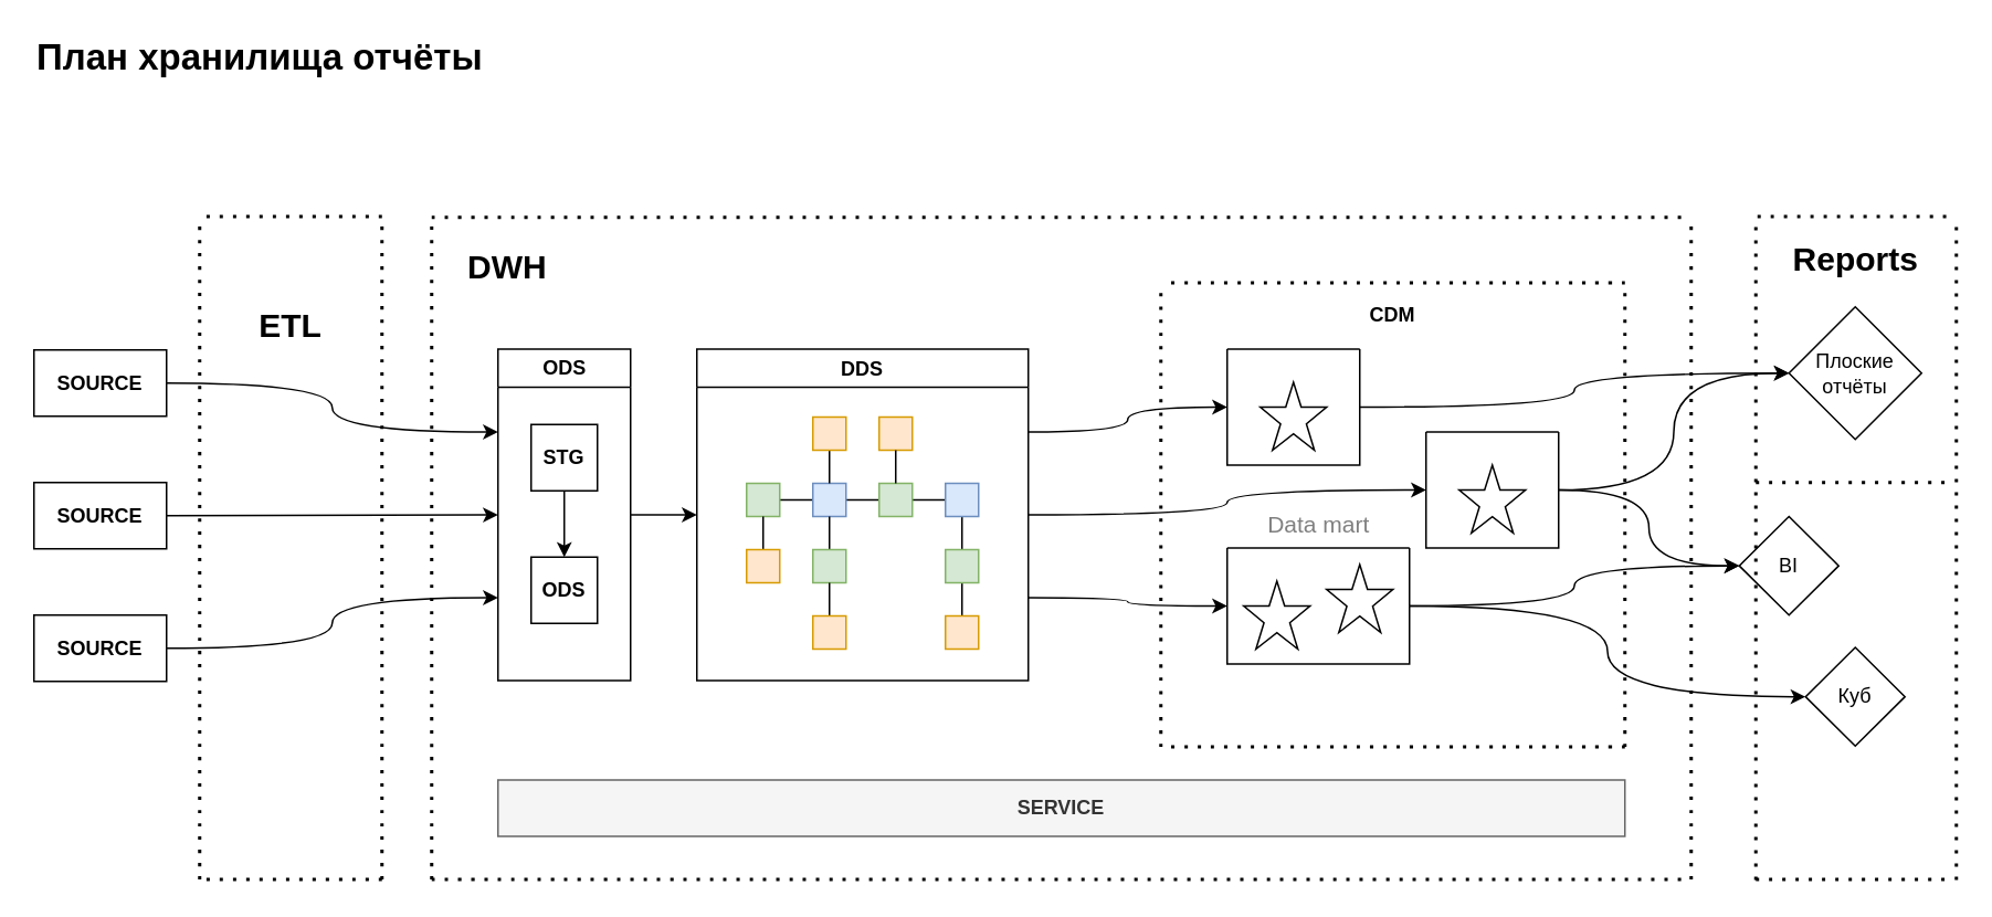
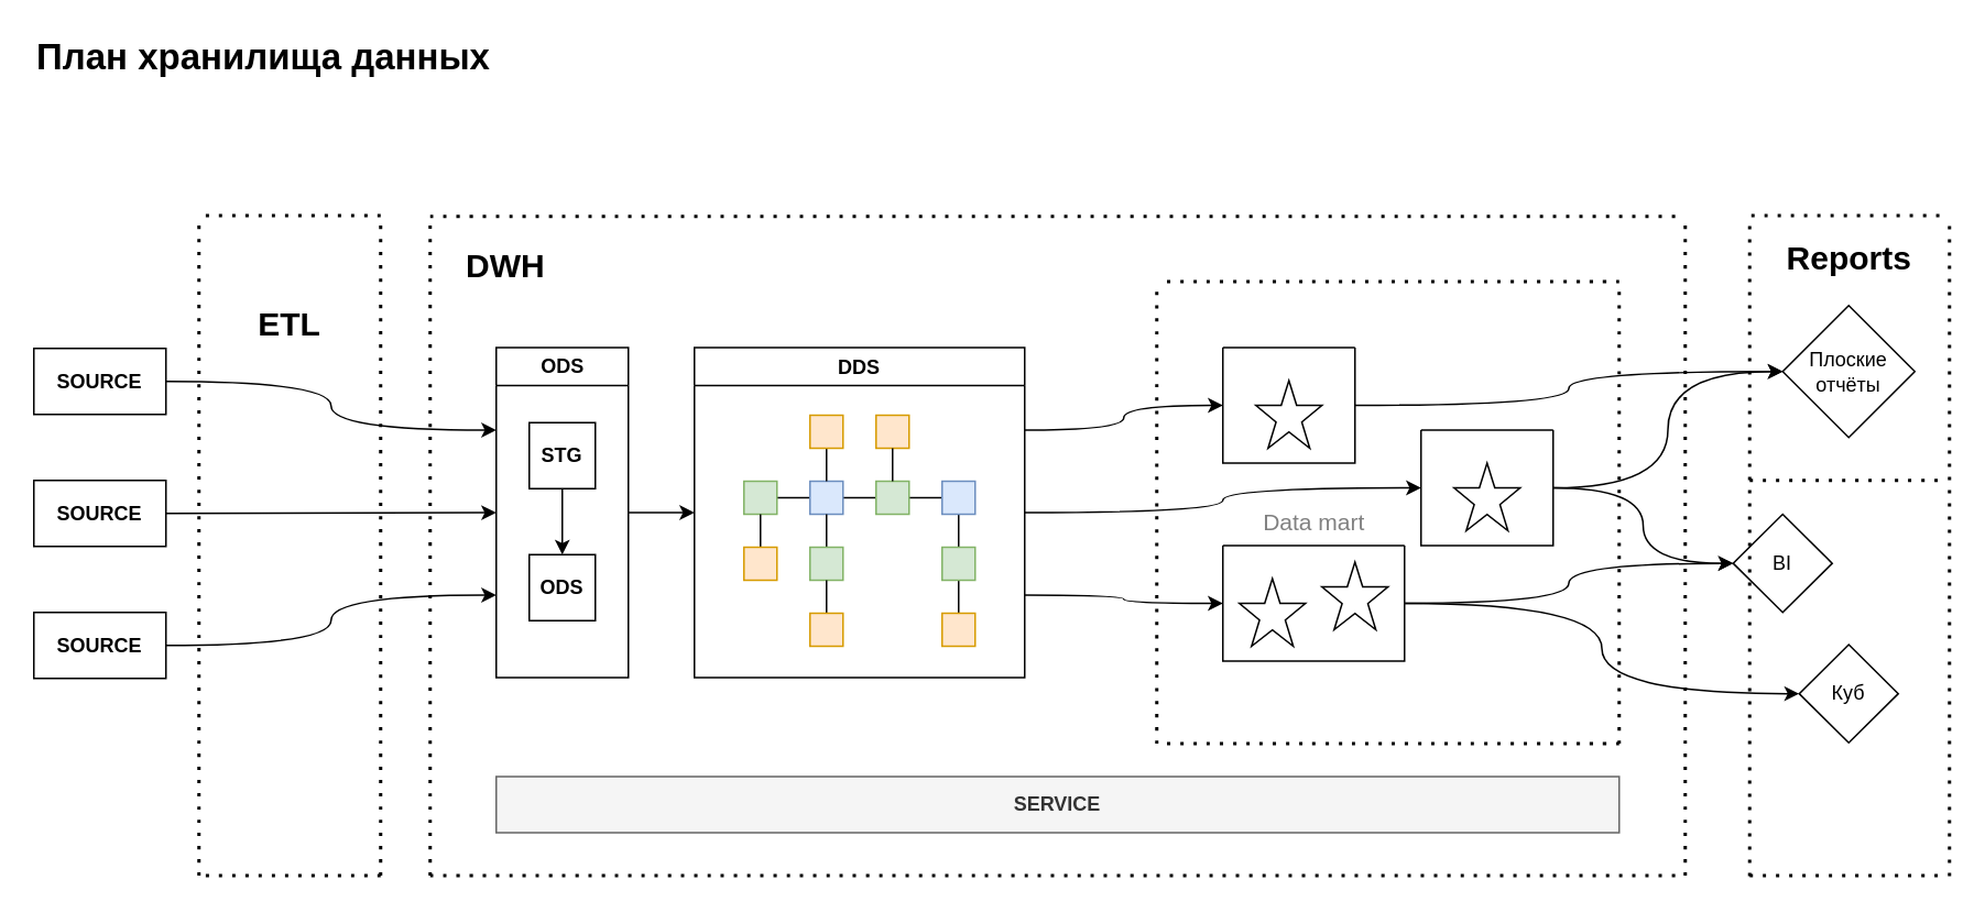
  <mxCell id="0" />
  <mxCell id="1" parent="0" />
  <mxCell id="2" style="edgeStyle=orthogonalEdgeStyle;orthogonalLoop=1;jettySize=auto;html=1;entryX=0;entryY=0.25;entryDx=0;entryDy=0;rounded=0;curved=1;" parent="1" source="3" target="5" edge="1"><mxGeometry relative="1" as="geometry" /></mxCell>
  <mxCell id="3" value="SOURCE" style="whiteSpace=wrap;html=1;fontStyle=1;rounded=0;" parent="1" vertex="1"><mxGeometry x="20" y="210.5" width="80" height="40" as="geometry" /></mxCell>
  <mxCell id="4" style="edgeStyle=orthogonalEdgeStyle;orthogonalLoop=1;jettySize=auto;html=1;entryX=0;entryY=0.5;entryDx=0;entryDy=0;rounded=0;curved=1;" parent="1" source="5" target="16" edge="1"><mxGeometry relative="1" as="geometry" /></mxCell>
  <mxCell id="5" value="ODS" style="swimlane;fontFamily=Helvetica;fontSize=12;fontColor=default;align=center;strokeColor=default;fillColor=default;html=1;" parent="1" vertex="1"><mxGeometry x="300" y="210" width="80" height="200" as="geometry" /></mxCell>
  <mxCell id="6" value="STG" style="rounded=0;whiteSpace=wrap;html=1;fontSize=12;fontColor=#000000;fontStyle=1" parent="5" vertex="1"><mxGeometry x="20" y="45.5" width="40" height="40" as="geometry" /></mxCell>
  <mxCell id="7" value="ODS" style="rounded=0;whiteSpace=wrap;html=1;fontSize=12;fontColor=#000000;fontStyle=1" parent="5" vertex="1"><mxGeometry x="20" y="125.5" width="40" height="40" as="geometry" /></mxCell>
  <mxCell id="8" style="edgeStyle=orthogonalEdgeStyle;curved=1;rounded=0;orthogonalLoop=1;jettySize=auto;html=1;fontSize=12;fontColor=#000000;endArrow=classic;endFill=1;startSize=6;endSize=6;" parent="5" source="6" target="7" edge="1"><mxGeometry relative="1" as="geometry" /></mxCell>
  <mxCell id="9" style="edgeStyle=orthogonalEdgeStyle;orthogonalLoop=1;jettySize=auto;html=1;entryX=0;entryY=0.5;entryDx=0;entryDy=0;rounded=0;curved=1;" parent="1" source="10" target="5" edge="1"><mxGeometry relative="1" as="geometry" /></mxCell>
  <mxCell id="10" value="SOURCE" style="whiteSpace=wrap;html=1;fontStyle=1;rounded=0;" parent="1" vertex="1"><mxGeometry x="20" y="290.5" width="80" height="40" as="geometry" /></mxCell>
  <mxCell id="11" style="edgeStyle=orthogonalEdgeStyle;orthogonalLoop=1;jettySize=auto;html=1;entryX=0;entryY=0.75;entryDx=0;entryDy=0;rounded=0;curved=1;" parent="1" source="12" target="5" edge="1"><mxGeometry relative="1" as="geometry" /></mxCell>
  <mxCell id="12" value="SOURCE" style="whiteSpace=wrap;html=1;fontStyle=1;rounded=0;" parent="1" vertex="1"><mxGeometry x="20" y="370.5" width="80" height="40" as="geometry" /></mxCell>
  <mxCell id="13" style="edgeStyle=orthogonalEdgeStyle;orthogonalLoop=1;jettySize=auto;html=1;exitX=1;exitY=0.25;exitDx=0;exitDy=0;rounded=0;curved=1;" parent="1" source="16" target="39" edge="1"><mxGeometry relative="1" as="geometry" /></mxCell>
  <mxCell id="14" style="edgeStyle=orthogonalEdgeStyle;orthogonalLoop=1;jettySize=auto;html=1;rounded=0;curved=1;" parent="1" source="16" target="43" edge="1"><mxGeometry relative="1" as="geometry" /></mxCell>
  <mxCell id="15" style="edgeStyle=orthogonalEdgeStyle;orthogonalLoop=1;jettySize=auto;html=1;exitX=1;exitY=0.75;exitDx=0;exitDy=0;entryX=0;entryY=0.5;entryDx=0;entryDy=0;rounded=0;curved=1;" parent="1" source="16" target="47" edge="1"><mxGeometry relative="1" as="geometry" /></mxCell>
  <mxCell id="16" value="DDS" style="swimlane;swimlaneFillColor=none;rounded=0;" parent="1" vertex="1"><mxGeometry x="420" y="210" width="200" height="200" as="geometry" /></mxCell>
  <mxCell id="17" style="edgeStyle=orthogonalEdgeStyle;orthogonalLoop=1;jettySize=auto;html=1;entryX=0;entryY=0.5;entryDx=0;entryDy=0;endArrow=none;endFill=0;rounded=0;curved=1;" parent="16" source="18" target="20" edge="1"><mxGeometry relative="1" as="geometry" /></mxCell>
  <mxCell id="18" value="" style="whiteSpace=wrap;html=1;rounded=0;fillColor=#d5e8d4;strokeColor=#82b366;" parent="16" vertex="1"><mxGeometry x="30" y="81" width="20" height="20" as="geometry" /></mxCell>
  <mxCell id="19" style="edgeStyle=orthogonalEdgeStyle;orthogonalLoop=1;jettySize=auto;html=1;entryX=0;entryY=0.5;entryDx=0;entryDy=0;endArrow=none;endFill=0;rounded=0;curved=1;" parent="16" source="20" target="22" edge="1"><mxGeometry relative="1" as="geometry" /></mxCell>
  <mxCell id="20" value="" style="whiteSpace=wrap;html=1;rounded=0;fillColor=#dae8fc;strokeColor=#6c8ebf;" parent="16" vertex="1"><mxGeometry x="70" y="81" width="20" height="20" as="geometry" /></mxCell>
  <mxCell id="21" style="edgeStyle=orthogonalEdgeStyle;orthogonalLoop=1;jettySize=auto;html=1;exitX=1;exitY=0.5;exitDx=0;exitDy=0;entryX=0;entryY=0.5;entryDx=0;entryDy=0;endArrow=none;endFill=0;rounded=0;curved=1;" parent="16" source="22" target="26" edge="1"><mxGeometry relative="1" as="geometry" /></mxCell>
  <mxCell id="22" value="" style="whiteSpace=wrap;html=1;rounded=0;fillColor=#d5e8d4;strokeColor=#82b366;" parent="16" vertex="1"><mxGeometry x="110" y="81" width="20" height="20" as="geometry" /></mxCell>
  <mxCell id="23" value="" style="whiteSpace=wrap;html=1;rounded=0;fillColor=#ffe6cc;strokeColor=#d79b00;" parent="16" vertex="1"><mxGeometry x="110" y="41" width="20" height="20" as="geometry" /></mxCell>
  <mxCell id="24" style="edgeStyle=orthogonalEdgeStyle;orthogonalLoop=1;jettySize=auto;html=1;entryX=0.5;entryY=1;entryDx=0;entryDy=0;endArrow=none;endFill=0;rounded=0;curved=1;" parent="16" source="22" target="23" edge="1"><mxGeometry relative="1" as="geometry" /></mxCell>
  <mxCell id="25" style="edgeStyle=orthogonalEdgeStyle;orthogonalLoop=1;jettySize=auto;html=1;exitX=0.5;exitY=1;exitDx=0;exitDy=0;entryX=0.5;entryY=0;entryDx=0;entryDy=0;endArrow=none;endFill=0;rounded=0;curved=1;" parent="16" source="26" target="32" edge="1"><mxGeometry relative="1" as="geometry" /></mxCell>
  <mxCell id="26" value="" style="whiteSpace=wrap;html=1;rounded=0;fillColor=#dae8fc;strokeColor=#6c8ebf;" parent="16" vertex="1"><mxGeometry x="150" y="81" width="20" height="20" as="geometry" /></mxCell>
  <mxCell id="27" style="edgeStyle=orthogonalEdgeStyle;orthogonalLoop=1;jettySize=auto;html=1;exitX=0.5;exitY=0;exitDx=0;exitDy=0;entryX=0.5;entryY=1;entryDx=0;entryDy=0;endArrow=none;endFill=0;rounded=0;curved=1;" parent="16" source="28" target="20" edge="1"><mxGeometry relative="1" as="geometry" /></mxCell>
  <mxCell id="28" value="" style="whiteSpace=wrap;html=1;rounded=0;fillColor=#d5e8d4;strokeColor=#82b366;" parent="16" vertex="1"><mxGeometry x="70" y="121" width="20" height="20" as="geometry" /></mxCell>
  <mxCell id="29" style="edgeStyle=orthogonalEdgeStyle;orthogonalLoop=1;jettySize=auto;html=1;entryX=0.5;entryY=1;entryDx=0;entryDy=0;endArrow=none;endFill=0;rounded=0;curved=1;" parent="16" source="30" target="18" edge="1"><mxGeometry relative="1" as="geometry" /></mxCell>
  <mxCell id="30" value="" style="whiteSpace=wrap;html=1;rounded=0;fillColor=#ffe6cc;strokeColor=#d79b00;" parent="16" vertex="1"><mxGeometry x="30" y="121" width="20" height="20" as="geometry" /></mxCell>
  <mxCell id="31" style="edgeStyle=orthogonalEdgeStyle;curved=1;rounded=0;orthogonalLoop=1;jettySize=auto;html=1;fontSize=20;fontColor=#808080;endArrow=none;endFill=0;startSize=14;endSize=14;" parent="16" source="32" target="37" edge="1"><mxGeometry relative="1" as="geometry" /></mxCell>
  <mxCell id="32" value="" style="whiteSpace=wrap;html=1;rounded=0;fillColor=#d5e8d4;strokeColor=#82b366;" parent="16" vertex="1"><mxGeometry x="150" y="121" width="20" height="20" as="geometry" /></mxCell>
  <mxCell id="33" style="edgeStyle=orthogonalEdgeStyle;orthogonalLoop=1;jettySize=auto;html=1;exitX=0.5;exitY=0;exitDx=0;exitDy=0;entryX=0.5;entryY=1;entryDx=0;entryDy=0;endArrow=none;endFill=0;rounded=0;curved=1;" parent="16" source="34" target="28" edge="1"><mxGeometry relative="1" as="geometry" /></mxCell>
  <mxCell id="34" value="" style="whiteSpace=wrap;html=1;rounded=0;fillColor=#ffe6cc;strokeColor=#d79b00;" parent="16" vertex="1"><mxGeometry x="70" y="161" width="20" height="20" as="geometry" /></mxCell>
  <mxCell id="35" style="edgeStyle=orthogonalEdgeStyle;curved=1;rounded=0;orthogonalLoop=1;jettySize=auto;html=1;entryX=0.5;entryY=0;entryDx=0;entryDy=0;fontSize=20;fontColor=#808080;endArrow=none;startSize=14;endSize=14;endFill=0;" parent="16" source="36" target="20" edge="1"><mxGeometry relative="1" as="geometry" /></mxCell>
  <mxCell id="36" value="" style="whiteSpace=wrap;html=1;rounded=0;fillColor=#ffe6cc;strokeColor=#d79b00;" parent="16" vertex="1"><mxGeometry x="70" y="41" width="20" height="20" as="geometry" /></mxCell>
  <mxCell id="37" value="" style="whiteSpace=wrap;html=1;rounded=0;fillColor=#ffe6cc;strokeColor=#d79b00;" parent="16" vertex="1"><mxGeometry x="150" y="161" width="20" height="20" as="geometry" /></mxCell>
  <mxCell id="38" style="edgeStyle=orthogonalEdgeStyle;curved=1;rounded=0;orthogonalLoop=1;jettySize=auto;html=1;fontSize=12;fontColor=#000000;endArrow=classic;endFill=1;startSize=6;endSize=6;entryX=0;entryY=0.5;entryDx=0;entryDy=0;" parent="1" source="39" edge="1" target="68"><mxGeometry relative="1" as="geometry"><mxPoint x="1060" y="300" as="targetPoint" /></mxGeometry></mxCell>
  <mxCell id="39" value="" style="swimlane;startSize=0;swimlaneFillColor=none;glass=0;shadow=0;rounded=0;" parent="1" vertex="1"><mxGeometry x="740" y="210" width="80" height="70" as="geometry"><mxRectangle x="760" y="440" width="50" height="40" as="alternateBounds" /></mxGeometry></mxCell>
  <mxCell id="40" value="" style="verticalLabelPosition=bottom;verticalAlign=top;html=1;shape=mxgraph.basic.star;rounded=0;" parent="39" vertex="1"><mxGeometry x="20" y="20" width="40" height="41" as="geometry" /></mxCell>
  <mxCell id="41" style="edgeStyle=orthogonalEdgeStyle;curved=1;rounded=0;orthogonalLoop=1;jettySize=auto;html=1;entryX=0;entryY=0.5;entryDx=0;entryDy=0;" edge="1" parent="1" source="43" target="70"><mxGeometry relative="1" as="geometry" /></mxCell>
  <mxCell id="42" style="edgeStyle=orthogonalEdgeStyle;curved=1;rounded=0;orthogonalLoop=1;jettySize=auto;html=1;entryX=0;entryY=0.5;entryDx=0;entryDy=0;fontSize=20;" edge="1" parent="1" source="43" target="68"><mxGeometry relative="1" as="geometry" /></mxCell>
  <mxCell id="43" value="" style="swimlane;startSize=0;rounded=0;" parent="1" vertex="1"><mxGeometry x="860" y="260" width="80" height="70" as="geometry" /></mxCell>
  <mxCell id="44" value="" style="verticalLabelPosition=bottom;verticalAlign=top;html=1;shape=mxgraph.basic.star;rounded=0;" parent="43" vertex="1"><mxGeometry x="20" y="20" width="40" height="41" as="geometry" /></mxCell>
  <mxCell id="45" style="edgeStyle=orthogonalEdgeStyle;curved=1;rounded=0;orthogonalLoop=1;jettySize=auto;html=1;fontSize=12;fontColor=#000000;endArrow=classic;endFill=1;startSize=6;endSize=6;entryX=0;entryY=0.5;entryDx=0;entryDy=0;" parent="1" source="47" edge="1" target="69"><mxGeometry relative="1" as="geometry"><mxPoint x="1060" y="300" as="targetPoint" /></mxGeometry></mxCell>
  <mxCell id="46" style="edgeStyle=orthogonalEdgeStyle;rounded=0;orthogonalLoop=1;jettySize=auto;html=1;curved=1;" edge="1" parent="1" source="47" target="70"><mxGeometry relative="1" as="geometry" /></mxCell>
  <mxCell id="47" value="" style="swimlane;startSize=0;rounded=0;" parent="1" vertex="1"><mxGeometry x="740" y="330" width="110" height="70" as="geometry" /></mxCell>
  <mxCell id="48" value="" style="verticalLabelPosition=bottom;verticalAlign=top;html=1;shape=mxgraph.basic.star;rounded=0;" parent="47" vertex="1"><mxGeometry x="10" y="20" width="40" height="41" as="geometry" /></mxCell>
  <mxCell id="49" value="" style="verticalLabelPosition=bottom;verticalAlign=top;html=1;shape=mxgraph.basic.star;rounded=0;" parent="47" vertex="1"><mxGeometry x="60" y="10" width="40" height="41" as="geometry" /></mxCell>
  <mxCell id="50" value="&lt;font style=&quot;font-size: 20px;&quot;&gt;DWH&lt;/font&gt;" style="text;html=1;strokeColor=none;fillColor=none;align=left;verticalAlign=middle;whiteSpace=wrap;fontStyle=1;fontSize=16;rounded=0;" parent="1" vertex="1"><mxGeometry x="280" y="150" width="60" height="20" as="geometry" /></mxCell>
- <mxCell id="51" value="CDM" style="text;html=1;strokeColor=none;fillColor=none;align=center;verticalAlign=middle;whiteSpace=wrap;fontStyle=1;rounded=0;" parent="1" vertex="1"><mxGeometry x="770" y="180" width="140" height="20" as="geometry" /></mxCell>
  <mxCell id="52" value="" style="endArrow=none;dashed=1;html=1;dashPattern=1 3;strokeWidth=2;fontSize=12;rounded=0;curved=1;" parent="1" edge="1"><mxGeometry width="50" height="50" relative="1" as="geometry"><mxPoint x="700" y="450" as="sourcePoint" /><mxPoint x="700" y="170" as="targetPoint" /></mxGeometry></mxCell>
  <mxCell id="53" value="" style="endArrow=none;dashed=1;html=1;dashPattern=1 3;strokeWidth=2;fontSize=12;rounded=0;curved=1;" parent="1" edge="1"><mxGeometry width="50" height="50" relative="1" as="geometry"><mxPoint x="980" y="450" as="sourcePoint" /><mxPoint x="980" y="170" as="targetPoint" /></mxGeometry></mxCell>
  <mxCell id="54" value="" style="endArrow=none;dashed=1;html=1;dashPattern=1 3;strokeWidth=2;fontSize=12;rounded=0;curved=1;" parent="1" edge="1"><mxGeometry width="50" height="50" relative="1" as="geometry"><mxPoint x="980" y="170" as="sourcePoint" /><mxPoint x="700" y="170" as="targetPoint" /></mxGeometry></mxCell>
  <mxCell id="55" value="" style="endArrow=none;dashed=1;html=1;dashPattern=1 3;strokeWidth=2;fontSize=12;rounded=0;curved=1;" parent="1" edge="1"><mxGeometry width="50" height="50" relative="1" as="geometry"><mxPoint x="980" y="450" as="sourcePoint" /><mxPoint x="700" y="450" as="targetPoint" /></mxGeometry></mxCell>
  <mxCell id="56" value="" style="endArrow=none;dashed=1;html=1;dashPattern=1 3;strokeWidth=2;fontSize=12;rounded=0;curved=1;" parent="1" edge="1"><mxGeometry width="50" height="50" relative="1" as="geometry"><mxPoint x="120" y="530" as="sourcePoint" /><mxPoint x="120" y="130" as="targetPoint" /></mxGeometry></mxCell>
  <mxCell id="57" value="" style="endArrow=none;dashed=1;html=1;dashPattern=1 3;strokeWidth=2;fontSize=12;rounded=0;curved=1;" parent="1" edge="1"><mxGeometry width="50" height="50" relative="1" as="geometry"><mxPoint x="230" y="530" as="sourcePoint" /><mxPoint x="230" y="130" as="targetPoint" /></mxGeometry></mxCell>
  <mxCell id="58" value="" style="endArrow=none;dashed=1;html=1;dashPattern=1 3;strokeWidth=2;fontSize=12;rounded=0;curved=1;" parent="1" edge="1"><mxGeometry width="50" height="50" relative="1" as="geometry"><mxPoint x="230" y="130" as="sourcePoint" /><mxPoint x="120" y="130" as="targetPoint" /></mxGeometry></mxCell>
  <mxCell id="59" value="" style="endArrow=none;dashed=1;html=1;dashPattern=1 3;strokeWidth=2;fontSize=12;rounded=0;curved=1;" parent="1" edge="1"><mxGeometry width="50" height="50" relative="1" as="geometry"><mxPoint x="230" y="530" as="sourcePoint" /><mxPoint x="120" y="530" as="targetPoint" /></mxGeometry></mxCell>
  <mxCell id="60" value="ETL" style="text;html=1;strokeColor=none;fillColor=none;align=center;verticalAlign=middle;whiteSpace=wrap;fontSize=20;fontStyle=1;rounded=0;" parent="1" vertex="1"><mxGeometry x="130" y="184.5" width="90" height="20" as="geometry" /></mxCell>
  <mxCell id="61" value="" style="endArrow=none;dashed=1;html=1;dashPattern=1 3;strokeWidth=2;rounded=0;curved=1;" parent="1" edge="1"><mxGeometry width="50" height="50" relative="1" as="geometry"><mxPoint x="260" y="130.5" as="sourcePoint" /><mxPoint x="1020" y="130.5" as="targetPoint" /></mxGeometry></mxCell>
  <mxCell id="62" value="" style="endArrow=none;dashed=1;html=1;dashPattern=1 3;strokeWidth=2;rounded=0;curved=1;" parent="1" edge="1"><mxGeometry width="50" height="50" relative="1" as="geometry"><mxPoint x="260" y="530" as="sourcePoint" /><mxPoint x="1020" y="530" as="targetPoint" /></mxGeometry></mxCell>
  <mxCell id="63" value="" style="endArrow=none;dashed=1;html=1;dashPattern=1 3;strokeWidth=2;rounded=0;curved=1;" parent="1" edge="1"><mxGeometry width="50" height="50" relative="1" as="geometry"><mxPoint x="260" y="530" as="sourcePoint" /><mxPoint x="260" y="130.5" as="targetPoint" /></mxGeometry></mxCell>
  <mxCell id="64" value="" style="endArrow=none;dashed=1;html=1;dashPattern=1 3;strokeWidth=2;rounded=0;curved=1;" parent="1" edge="1"><mxGeometry width="50" height="50" relative="1" as="geometry"><mxPoint x="1020" y="530" as="sourcePoint" /><mxPoint x="1020" y="130" as="targetPoint" /></mxGeometry></mxCell>
- <mxCell id="65" value="План хранилища отчёты" style="text;html=1;strokeColor=none;fillColor=none;align=left;verticalAlign=middle;whiteSpace=wrap;fontSize=22;fontStyle=1;rounded=0;" parent="1" vertex="1"><mxGeometry x="20" y="20" width="280" height="30" as="geometry" /></mxCell>
+ <mxCell id="65" value="План хранилища данных" style="text;html=1;strokeColor=none;fillColor=none;align=left;verticalAlign=middle;whiteSpace=wrap;fontSize=22;fontStyle=1;rounded=0;" parent="1" vertex="1"><mxGeometry x="20" y="20" width="280" height="30" as="geometry" /></mxCell>
  <mxCell id="66" value="SERVICE" style="whiteSpace=wrap;html=1;fontStyle=1;rounded=0;fillColor=#f5f5f5;fontColor=#333333;strokeColor=#666666;" parent="1" vertex="1"><mxGeometry x="300" y="470" width="680" height="34" as="geometry" /></mxCell>
  <mxCell id="67" value="Data mart" style="text;html=1;align=center;verticalAlign=middle;resizable=0;points=[];autosize=1;strokeColor=none;fillColor=none;fontSize=14;fontColor=#808080;" parent="1" vertex="1"><mxGeometry x="755" y="300.5" width="80" height="30" as="geometry" /></mxCell>
  <mxCell id="68" value="Плоские отчёты" style="rhombus;whiteSpace=wrap;html=1;" vertex="1" parent="1"><mxGeometry x="1079" y="184.5" width="80" height="80" as="geometry" /></mxCell>
  <mxCell id="69" value="Куб" style="rhombus;whiteSpace=wrap;html=1;" vertex="1" parent="1"><mxGeometry x="1089" y="390" width="60" height="59.5" as="geometry" /></mxCell>
  <mxCell id="70" value="BI" style="rhombus;whiteSpace=wrap;html=1;" vertex="1" parent="1"><mxGeometry x="1049" y="311" width="60" height="59.5" as="geometry" /></mxCell>
  <mxCell id="71" value="" style="endArrow=none;dashed=1;html=1;dashPattern=1 3;strokeWidth=2;rounded=0;curved=1;" edge="1" parent="1"><mxGeometry width="50" height="50" relative="1" as="geometry"><mxPoint x="1059" y="530.25" as="sourcePoint" /><mxPoint x="1059" y="130.25" as="targetPoint" /></mxGeometry></mxCell>
  <mxCell id="72" value="" style="endArrow=none;dashed=1;html=1;dashPattern=1 3;strokeWidth=2;rounded=0;curved=1;" edge="1" parent="1"><mxGeometry width="50" height="50" relative="1" as="geometry"><mxPoint x="1180" y="530.25" as="sourcePoint" /><mxPoint x="1180" y="130.25" as="targetPoint" /></mxGeometry></mxCell>
  <mxCell id="73" value="" style="endArrow=none;dashed=1;html=1;dashPattern=1 3;strokeWidth=2;rounded=0;curved=1;" edge="1" parent="1"><mxGeometry width="50" height="50" relative="1" as="geometry"><mxPoint x="1060" y="130" as="sourcePoint" /><mxPoint x="1180" y="130" as="targetPoint" /></mxGeometry></mxCell>
  <mxCell id="74" value="" style="endArrow=none;dashed=1;html=1;dashPattern=1 3;strokeWidth=2;rounded=0;curved=1;" edge="1" parent="1"><mxGeometry width="50" height="50" relative="1" as="geometry"><mxPoint x="1059" y="530" as="sourcePoint" /><mxPoint x="1179" y="530" as="targetPoint" /></mxGeometry></mxCell>
  <mxCell id="75" value="&lt;b style=&quot;font-size: 20px;&quot;&gt;Reports&lt;/b&gt;" style="text;html=1;align=center;verticalAlign=middle;resizable=0;points=[];autosize=1;strokeColor=none;fillColor=none;fontSize=20;" vertex="1" parent="1"><mxGeometry x="1069" y="135" width="100" height="40" as="geometry" /></mxCell>
  <mxCell id="76" value="" style="endArrow=none;dashed=1;html=1;dashPattern=1 3;strokeWidth=2;rounded=0;curved=1;" edge="1" parent="1"><mxGeometry width="50" height="50" relative="1" as="geometry"><mxPoint x="1059" y="290.5" as="sourcePoint" /><mxPoint x="1179" y="290.5" as="targetPoint" /></mxGeometry></mxCell>
